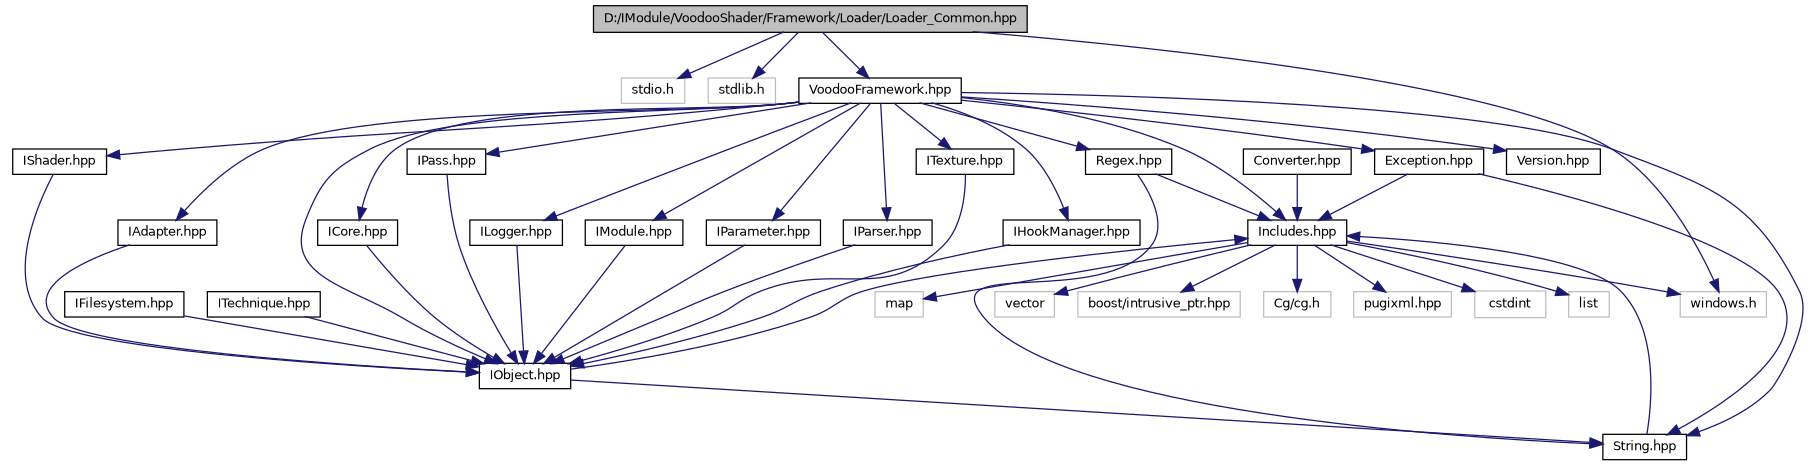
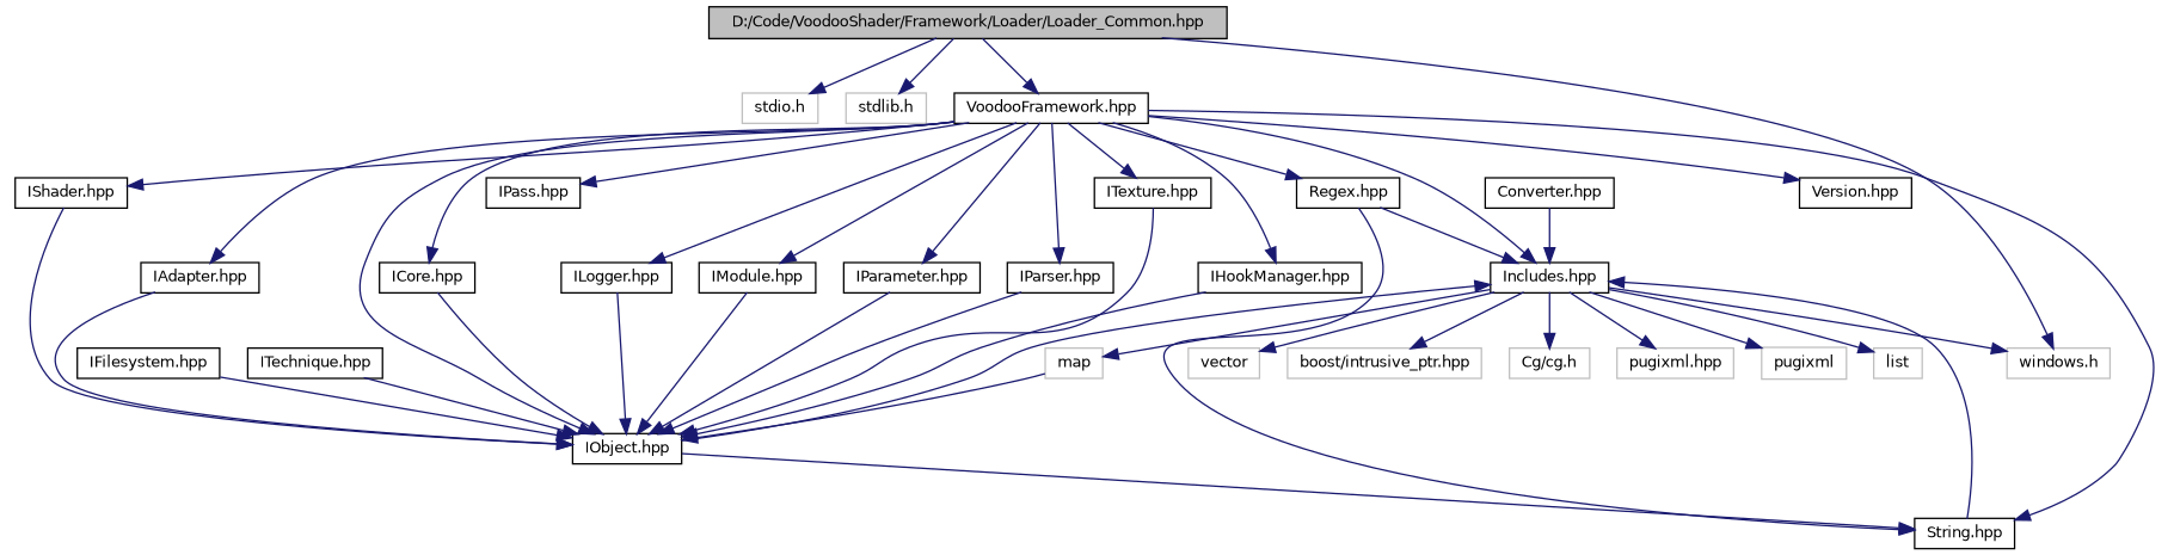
  digraph {
    node [color=black fillcolor=white fontname=Helvetica fontsize=10 shape=record style=filled]
    edge [color=midnightblue fontname=Helvetica fontsize=10 labelfontname=Helvetica labelfontsize=10 style=solid]
-   n1 [fillcolor=grey75 fontcolor=black height=0.2 label="D:/IModule/VoodooShader/Framework/Loader/Loader_Common.hpp" width=0.4]
+   n1 [fillcolor=grey75 fontcolor=black height=0.2 label="D:/Code/VoodooShader/Framework/Loader/Loader_Common.hpp" width=0.4]
    n2 [color=grey75 height=0.2 label="stdio.h" width=0.4]
    n3 [color=grey75 height=0.2 label="stdlib.h" width=0.4]
    n4 [color=grey75 height=0.2 label="windows.h" width=0.4]
    n5 [height=0.2 label="VoodooFramework.hpp" width=0.4]
    n6 [height=0.2 label="Includes.hpp" width=0.4]
-   n7 [height=0.2 label="Exception.hpp" width=0.4]
    n8 [height=0.2 label="String.hpp" width=0.4]
    n9 [height=0.2 label="Regex.hpp" width=0.4]
    n10 [height=0.2 label="Version.hpp" width=0.4]
    n11 [height=0.2 label="IAdapter.hpp" width=0.4]
    n12 [height=0.2 label="IObject.hpp" width=0.4]
    n13 [height=0.2 label="ICore.hpp" width=0.4]
    n14 [height=0.2 label="IHookManager.hpp" width=0.4]
    n15 [height=0.2 label="ILogger.hpp" width=0.4]
    n16 [height=0.2 label="IModule.hpp" width=0.4]
    n17 [height=0.2 label="IParameter.hpp" width=0.4]
    n18 [height=0.2 label="IParser.hpp" width=0.4]
    n19 [height=0.2 label="IPass.hpp" width=0.4]
    n20 [height=0.2 label="IShader.hpp" width=0.4]
    n21 [height=0.2 label="ITexture.hpp" width=0.4]
-   n22 [color=grey75 height=0.2 label=cstdint width=0.4]
+   n22 [color=grey75 height=0.2 label=pugixml width=0.4]
    n23 [color=grey75 height=0.2 label=list width=0.4]
    n24 [color=grey75 height=0.2 label=map width=0.4]
    n25 [color=grey75 height=0.2 label=vector width=0.4]
    n26 [color=grey75 height=0.2 label="boost/intrusive_ptr.hpp" width=0.4]
    n27 [color=grey75 height=0.2 label="Cg/cg.h" width=0.4]
    n28 [color=grey75 height=0.2 label="pugixml.hpp" width=0.4]
    n29 [height=0.2 label="Converter.hpp" width=0.4]
    n30 [height=0.2 label="IFilesystem.hpp" width=0.4]
    n31 [height=0.2 label="ITechnique.hpp" width=0.4]
    n1 -> n2
    n1 -> n3
    n1 -> n4
    n1 -> n5
    n5 -> n6
-   n5 -> n7
    n5 -> n8
    n5 -> n9
    n5 -> n10
    n5 -> n11
    n5 -> n12
    n5 -> n13
    n5 -> n14
    n5 -> n15
    n5 -> n16
    n5 -> n17
    n5 -> n18
    n5 -> n19
    n5 -> n20
    n5 -> n21
    n6 -> n4
    n6 -> n22
    n6 -> n23
    n6 -> n24
    n6 -> n25
    n6 -> n26
    n6 -> n27
    n6 -> n28
-   n7 -> n6
-   n7 -> n8
    n8 -> n6
    n9 -> n6
    n9 -> n8
    n11 -> n12
    n12 -> n6
    n12 -> n8
    n13 -> n12
    n14 -> n12
    n15 -> n12
    n16 -> n12
    n17 -> n12
    n18 -> n12
-   n19 -> n12
+   n24 -> n12
    n20 -> n12
    n21 -> n12
    n29 -> n6
    n30 -> n12
    n31 -> n12
  }
